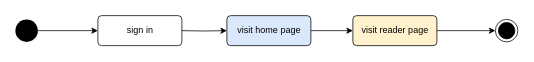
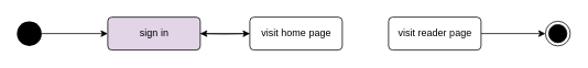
  <mxCell id="0" />
  <mxCell id="1" parent="0" />
  <mxCell id="2" style="edgeStyle=orthogonalEdgeStyle;rounded=0;orthogonalLoop=1;jettySize=auto;html=1;entryX=0;entryY=0.5;entryDx=0;entryDy=0;" parent="1" target="8" edge="1"><mxGeometry relative="1" as="geometry"><mxPoint x="240" y="40" as="sourcePoint" /><mxPoint x="317" y="40" as="targetPoint" /></mxGeometry></mxCell>
  <mxCell id="3" style="edgeStyle=orthogonalEdgeStyle;rounded=0;orthogonalLoop=1;jettySize=auto;html=1;entryX=0;entryY=0.5;entryDx=0;entryDy=0;" parent="1" source="4" target="6" edge="1"><mxGeometry relative="1" as="geometry" /></mxCell>
  <mxCell id="4" value="" style="ellipse;fillColor=#000000;strokeColor=none;" parent="1" vertex="1"><mxGeometry x="20" y="25" width="30" height="30" as="geometry" /></mxCell>
  <mxCell id="5" value="" style="ellipse;html=1;shape=endState;fillColor=#000000;strokeColor=#000000;" parent="1" vertex="1"><mxGeometry x="660" y="25" width="30" height="30" as="geometry" /></mxCell>
- <mxCell id="6" value="sign in" style="html=1;align=center;verticalAlign=middle;rounded=1;absoluteArcSize=1;arcSize=10;dashed=0;" parent="1" vertex="1"><mxGeometry x="130" y="20" width="112" height="40" as="geometry" /></mxCell>
- <mxCell id="7" style="edgeStyle=orthogonalEdgeStyle;rounded=0;orthogonalLoop=1;jettySize=auto;html=1;entryX=0;entryY=0.5;entryDx=0;entryDy=0;" parent="1" source="8" target="10" edge="1"><mxGeometry relative="1" as="geometry" /></mxCell>
- <mxCell id="8" value="visit home page" style="html=1;align=center;verticalAlign=middle;rounded=1;absoluteArcSize=1;arcSize=10;dashed=0;fillColor=#dae8fc;" parent="1" vertex="1"><mxGeometry x="302" y="20" width="112" height="40" as="geometry" /></mxCell>
+ <mxCell id="6" value="sign in" style="html=1;align=center;verticalAlign=middle;rounded=1;absoluteArcSize=1;arcSize=10;dashed=0;fillColor=#e1d5e7;" parent="1" vertex="1"><mxGeometry x="130" y="20" width="112" height="40" as="geometry" /></mxCell>
+ <mxCell id="7" style="edgeStyle=orthogonalEdgeStyle;rounded=0;orthogonalLoop=1;jettySize=auto;html=1;" parent="1" source="8" target="6" edge="1"><mxGeometry relative="1" as="geometry" /></mxCell>
+ <mxCell id="8" value="visit home page" style="html=1;align=center;verticalAlign=middle;rounded=1;absoluteArcSize=1;arcSize=10;dashed=0;" parent="1" vertex="1"><mxGeometry x="302" y="20" width="112" height="40" as="geometry" /></mxCell>
  <mxCell id="9" style="edgeStyle=orthogonalEdgeStyle;rounded=0;orthogonalLoop=1;jettySize=auto;html=1;" edge="1" parent="1" source="10" target="5"><mxGeometry relative="1" as="geometry" /></mxCell>
- <mxCell id="10" value="visit reader page" style="html=1;align=center;verticalAlign=middle;rounded=1;absoluteArcSize=1;arcSize=10;dashed=0;fillColor=#fff2cc;" parent="1" vertex="1"><mxGeometry x="470" y="20" width="112" height="40" as="geometry" /></mxCell>
+ <mxCell id="10" value="visit reader page" style="html=1;align=center;verticalAlign=middle;rounded=1;absoluteArcSize=1;arcSize=10;dashed=0;" parent="1" vertex="1"><mxGeometry x="470" y="20" width="112" height="40" as="geometry" /></mxCell>
